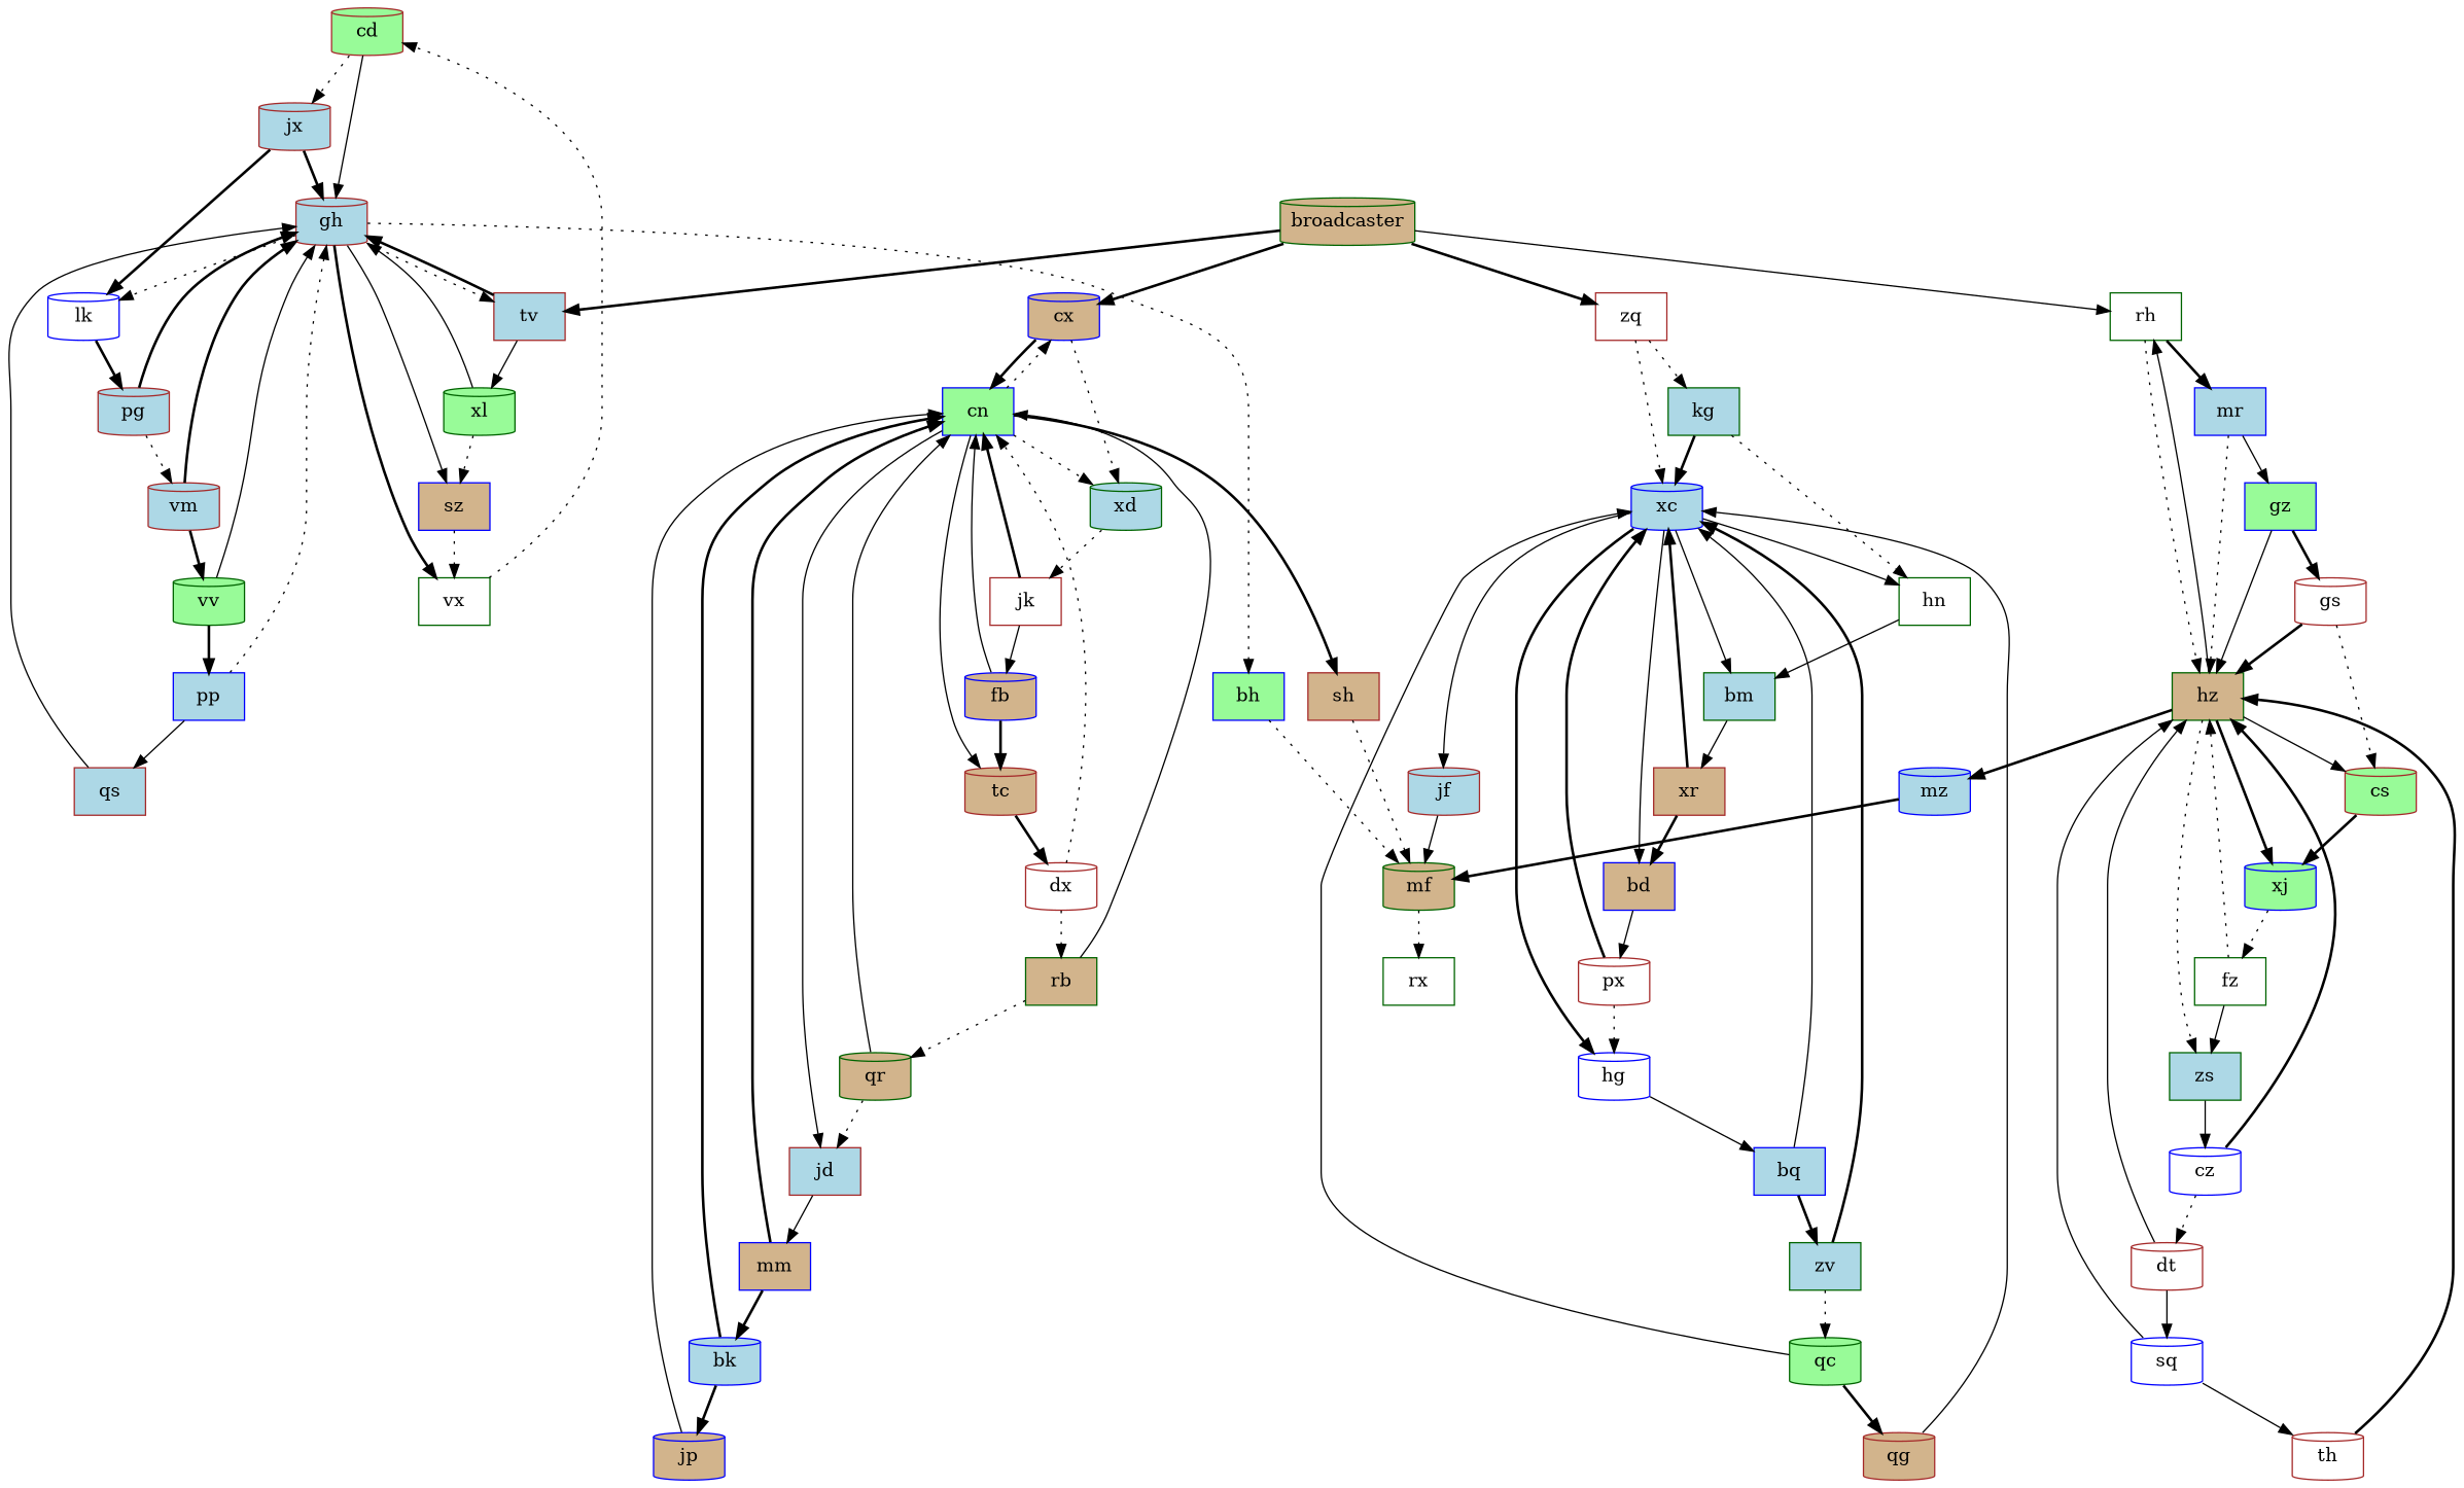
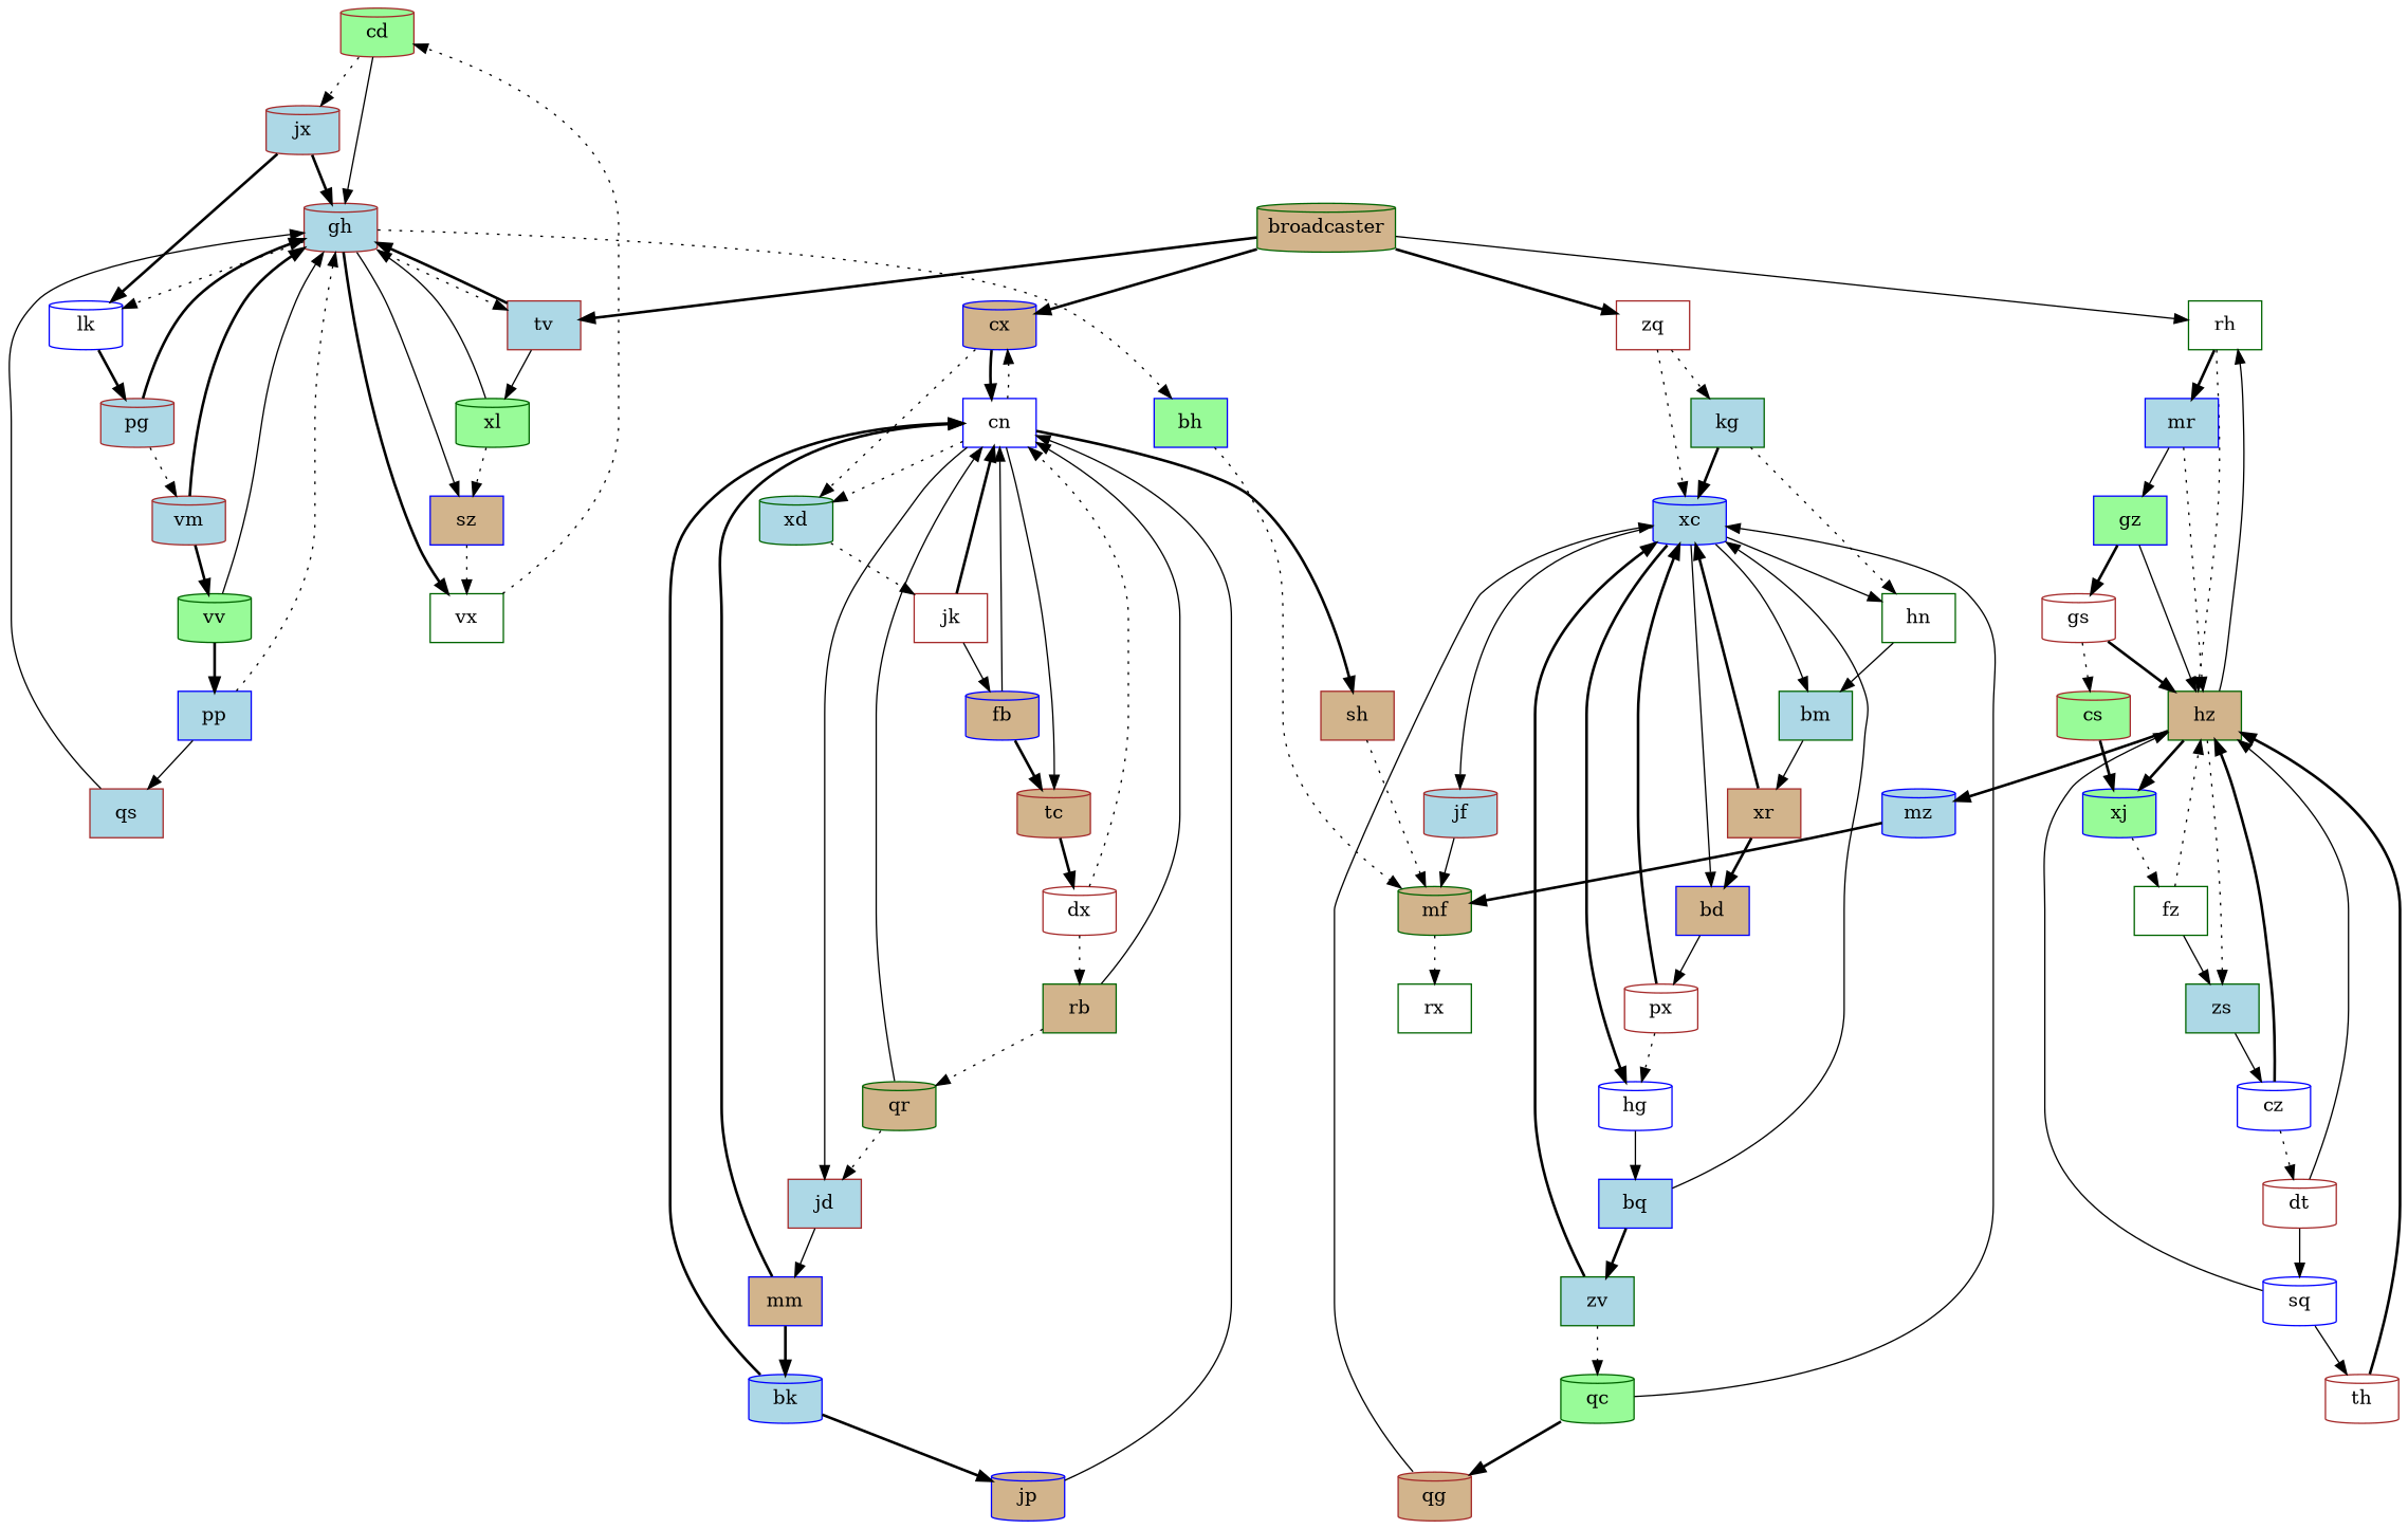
  digraph {
    node [color=brown fillcolor=lightblue shape=cylinder style=filled]
    edge [style=solid]
    cd [fillcolor=palegreen]
    gh
    jx
    tv [shape=box]
    bh [color=blue fillcolor=palegreen shape=box]
    sz [color=blue fillcolor=tan shape=box]
    vx [color=darkgreen fillcolor=white shape=box]
    lk [color=blue fillcolor=white]
    bk [color=blue]
-   cn [color=blue fillcolor=palegreen shape=box]
+   cn [color=blue fillcolor=white shape=box]
    jp [color=blue fillcolor=tan]
    cx [color=blue fillcolor=tan]
    jd [shape=box]
    xd [color=darkgreen]
    sh [fillcolor=tan shape=box]
    tc [fillcolor=tan]
    px [fillcolor=white]
    xc [color=blue]
    hg [color=blue fillcolor=white]
    bd [color=blue fillcolor=tan shape=box]
    jf
    hn [color=darkgreen fillcolor=white shape=box]
    bm [color=darkgreen shape=box]
    bq [color=blue shape=box]
    xl [color=darkgreen fillcolor=palegreen]
    mf [color=darkgreen fillcolor=tan]
    zq [fillcolor=white shape=box]
    kg [color=darkgreen shape=box]
    xr [fillcolor=tan shape=box]
    rx [color=darkgreen fillcolor=white shape=box]
    dx [fillcolor=white]
    rb [color=darkgreen fillcolor=tan shape=box]
    qr [color=darkgreen fillcolor=tan]
    vv [color=darkgreen fillcolor=palegreen]
    pp [color=blue shape=box]
    qs [shape=box]
    broadcaster [color=darkgreen fillcolor=tan]
    rh [color=darkgreen fillcolor=white shape=box]
    hz [color=darkgreen fillcolor=tan shape=box]
    mr [color=blue shape=box]
    mm [color=blue fillcolor=tan shape=box]
    jk [fillcolor=white shape=box]
    zs [color=darkgreen shape=box]
    cz [color=blue fillcolor=white]
    dt [fillcolor=white]
    cs [fillcolor=palegreen]
    xj [color=blue fillcolor=palegreen]
    fz [color=darkgreen fillcolor=white shape=box]
    fb [color=blue fillcolor=tan]
    sq [color=blue fillcolor=white]
    th [fillcolor=white]
    mz [color=blue]
    vm
    zv [color=darkgreen shape=box]
    qc [color=darkgreen fillcolor=palegreen]
    gz [color=blue fillcolor=palegreen shape=box]
    gs [fillcolor=white]
    qg [fillcolor=tan]
    pg
    cd -> gh
    cd -> jx [style=dotted]
    gh -> tv [style=dotted]
    gh -> bh [style=dotted]
    gh -> sz
    gh -> vx [style=bold]
    gh -> lk [style=dotted]
    jx -> gh [style=bold]
    jx -> lk [style=bold]
    tv -> gh [style=bold]
    tv -> xl
    bh -> mf [style=dotted]
    sz -> vx [style=dotted]
    vx -> cd [style=dotted]
    lk -> pg [style=bold]
    bk -> cn [style=bold]
    bk -> jp [style=bold]
    cn -> cx [style=dotted]
    cn -> jd
    cn -> xd [style=dotted]
    cn -> sh [style=bold]
    cn -> tc
    jp -> cn
    cx -> cn [style=bold]
    cx -> xd [style=dotted]
    jd -> mm
    xd -> jk [style=dotted]
    sh -> mf [style=dotted]
    tc -> dx [style=bold]
    px -> xc [style=bold]
    px -> hg [style=dotted]
    xc -> hg [style=bold]
    xc -> bd
    xc -> jf
    xc -> hn
    xc -> bm
    hg -> bq
    bd -> px
    jf -> mf
    hn -> bm
    bm -> xr
    bq -> xc
    bq -> zv [style=bold]
    xl -> gh
    xl -> sz [style=dotted]
    mf -> rx [style=dotted]
    zq -> xc [style=dotted]
    zq -> kg [style=dotted]
    kg -> xc [style=bold]
    kg -> hn [style=dotted]
    xr -> xc [style=bold]
    xr -> bd [style=bold]
    dx -> cn [style=dotted]
    dx -> rb [style=dotted]
    rb -> cn
    rb -> qr [style=dotted]
    qr -> cn
    qr -> jd [style=dotted]
    vv -> gh
    vv -> pp [style=bold]
    pp -> gh [style=dotted]
    pp -> qs
    qs -> gh
    broadcaster -> tv [style=bold]
    broadcaster -> cx [style=bold]
    broadcaster -> zq [style=bold]
    broadcaster -> rh
    rh -> hz [style=dotted]
    rh -> mr [style=bold]
    hz -> rh
    hz -> zs [style=dotted]
-   hz -> cs
    hz -> xj [style=bold]
    hz -> mz [style=bold]
    mr -> hz [style=dotted]
    mr -> gz
    mm -> bk [style=bold]
    mm -> cn [style=bold]
    jk -> cn [style=bold]
    jk -> fb
    zs -> cz
    cz -> hz [style=bold]
    cz -> dt [style=dotted]
    dt -> hz
    dt -> sq
    cs -> xj [style=bold]
    xj -> fz [style=dotted]
    fz -> hz [style=dotted]
    fz -> zs
    fb -> cn
    fb -> tc [style=bold]
    sq -> hz
    sq -> th
    th -> hz [style=bold]
    mz -> mf [style=bold]
    vm -> gh [style=bold]
    vm -> vv [style=bold]
    zv -> xc [style=bold]
    zv -> qc [style=dotted]
    qc -> xc
    qc -> qg [style=bold]
    gz -> hz
    gz -> gs [style=bold]
    gs -> hz [style=bold]
    gs -> cs [style=dotted]
    qg -> xc
    pg -> gh [style=bold]
    pg -> vm [style=dotted]
  }
